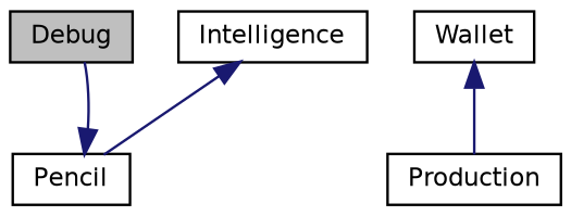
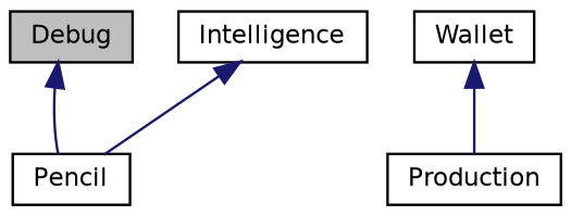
  digraph {
    node [color=black fillcolor=white fontname=Helvetica fontsize=10 shape=record style=filled]
    edge [color=midnightblue dir=back fontname=Helvetica fontsize=10 labelfontname=Helvetica labelfontsize=10 style=solid]
    n1 [fillcolor=grey75 fontcolor=black height=0.2 label=Debug width=0.4]
    n2 [height=0.2 label=Pencil width=0.4]
    n3 [height=0.2 label=Production width=0.4]
    n4 [height=0.2 label=Wallet width=0.4]
    n5 [height=0.2 label=Intelligence width=0.4]
-   n2 -> n1
+   n1 -> n2
    n4 -> n3
    n5 -> n2
  }
